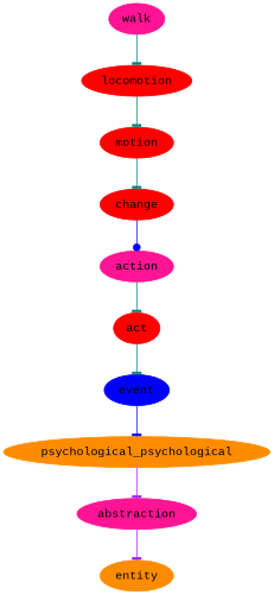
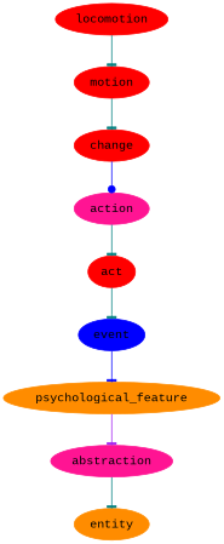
  digraph {
    fontname="Liberation Mono"
    node [color=red fontname="Liberation Mono" style=filled]
    edge [arrowhead=tee color=teal fontname="Liberation Mono"]
-   walk [color=deeppink]
    locomotion
    motion
    change
    action [color=deeppink]
    act
    event [color=blue]
-   psychological_feature [color=darkorange label=psychological_psychological]
+   psychological_feature [color=darkorange]
    abstraction [color=deeppink]
    entity [color=darkorange]
-   walk -> locomotion
    locomotion -> motion
    motion -> change
    change -> action [arrowhead=dot color=blue]
    action -> act
    act -> event
    event -> psychological_feature [color=blue]
    psychological_feature -> abstraction [color=purple]
-   abstraction -> entity [color=purple]
+   abstraction -> entity
  }
